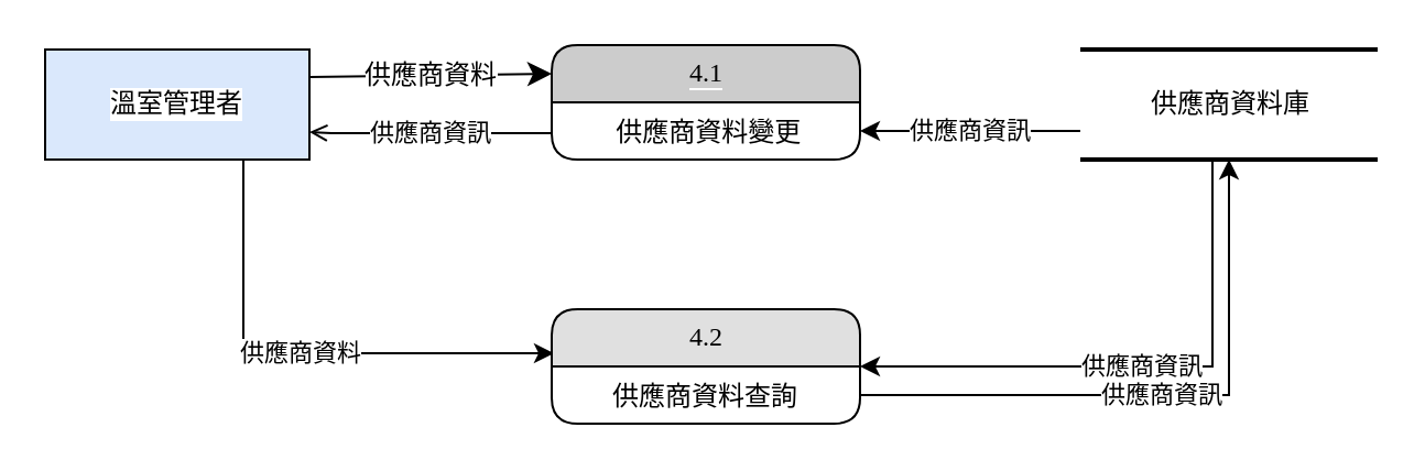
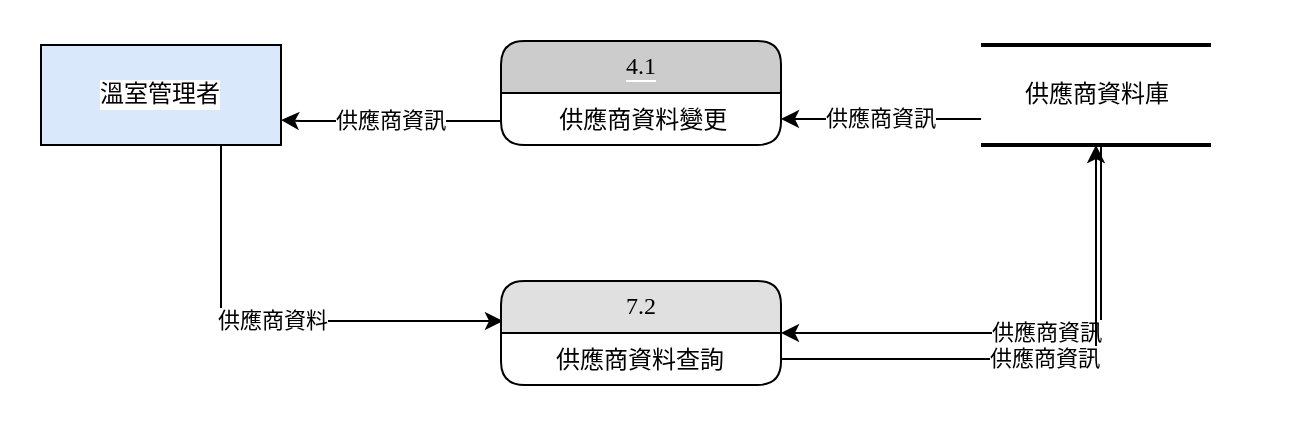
  <mxCell id="0" />
  <mxCell id="1" parent="0" />
  <mxCell id="2" value="供應商資訊" style="edgeStyle=orthogonalEdgeStyle;rounded=0;orthogonalLoop=1;jettySize=auto;html=1;entryX=1;entryY=0.5;entryDx=0;entryDy=0;labelBackgroundColor=#ffffff;" parent="1" source="3" target="11" edge="1"><mxGeometry relative="1" as="geometry"><Array as="points"><mxPoint x="470" y="59" /><mxPoint x="470" y="59" /></Array></mxGeometry></mxCell>
- <mxCell id="3" value="供應商資料庫" style="html=1;rounded=0;shadow=0;comic=0;labelBackgroundColor=#ffffff;strokeWidth=2;fontFamily=Verdana;fontSize=12;align=center;shape=mxgraph.ios7ui.horLines;" parent="1" vertex="1"><mxGeometry x="490" y="22" width="135" height="50" as="geometry" /></mxCell>
- <mxCell id="4" value="供應商資料" style="edgeStyle=none;html=1;labelBackgroundColor=#ffffff;startFill=0;startSize=8;endFill=1;endSize=8;fontFamily=Verdana;fontSize=12;exitX=1;exitY=0.25;exitDx=0;exitDy=0;entryX=0;entryY=0.25;entryDx=0;entryDy=0;" parent="1" source="5" target="10" edge="1"><mxGeometry relative="1" as="geometry" /></mxCell>
+ <mxCell id="3" value="供應商資料庫" style="html=1;rounded=0;shadow=0;comic=0;labelBackgroundColor=#ffffff;strokeWidth=2;fontFamily=Verdana;fontSize=12;align=center;shape=mxgraph.ios7ui.horLines;" parent="1" vertex="1"><mxGeometry x="490" y="22" width="115" height="50" as="geometry" /></mxCell>
  <mxCell id="5" value="&lt;span&gt;溫室管理者&lt;/span&gt;" style="whiteSpace=wrap;html=1;rounded=0;shadow=0;comic=0;labelBackgroundColor=#ffffff;strokeWidth=1;fontFamily=Verdana;fontSize=12;align=center;fillColor=#dae8fc;" parent="1" vertex="1"><mxGeometry x="20" y="22" width="120" height="50" as="geometry" /></mxCell>
- <mxCell id="6" value="供應商資訊" style="edgeStyle=orthogonalEdgeStyle;rounded=0;orthogonalLoop=1;jettySize=auto;html=1;entryX=1;entryY=0.75;entryDx=0;entryDy=0;labelBackgroundColor=#ffffff;endArrow=open;" parent="1" source="11" target="5" edge="1"><mxGeometry relative="1" as="geometry"><Array as="points"><mxPoint x="150" y="60" /><mxPoint x="150" y="60" /></Array></mxGeometry></mxCell>
+ <mxCell id="6" value="供應商資訊" style="edgeStyle=orthogonalEdgeStyle;rounded=0;orthogonalLoop=1;jettySize=auto;html=1;entryX=1;entryY=0.75;entryDx=0;entryDy=0;labelBackgroundColor=#ffffff;" parent="1" source="11" target="5" edge="1"><mxGeometry relative="1" as="geometry"><Array as="points"><mxPoint x="150" y="60" /><mxPoint x="150" y="60" /></Array></mxGeometry></mxCell>
  <mxCell id="7" value="供應商資訊" style="edgeStyle=orthogonalEdgeStyle;rounded=0;orthogonalLoop=1;jettySize=auto;html=1;exitX=0.43;exitY=1;exitDx=0;exitDy=0;exitPerimeter=0;entryX=1;entryY=0.5;entryDx=0;entryDy=0;" parent="1" source="3" target="12" edge="1"><mxGeometry relative="1" as="geometry"><mxPoint x="589.495" y="74" as="sourcePoint" /><Array as="points"><mxPoint x="550" y="72" /><mxPoint x="550" y="166" /></Array></mxGeometry></mxCell>
  <mxCell id="8" value="供應商資料" style="edgeStyle=orthogonalEdgeStyle;rounded=0;orthogonalLoop=1;jettySize=auto;html=1;entryX=0.007;entryY=0.385;entryDx=0;entryDy=0;entryPerimeter=0;exitX=0.75;exitY=1;exitDx=0;exitDy=0;" parent="1" source="5" target="12" edge="1"><mxGeometry relative="1" as="geometry"><Array as="points"><mxPoint x="110" y="160" /></Array><mxPoint x="120" y="90" as="sourcePoint" /></mxGeometry></mxCell>
  <mxCell id="9" value="供應商資訊" style="edgeStyle=orthogonalEdgeStyle;rounded=0;orthogonalLoop=1;jettySize=auto;html=1;" parent="1" source="13" target="3" edge="1"><mxGeometry relative="1" as="geometry"><mxPoint x="70" y="80" as="targetPoint" /></mxGeometry></mxCell>
  <mxCell id="10" value="&lt;span style=&quot;background-color: rgb(204 , 204 , 204)&quot;&gt;4.1&lt;/span&gt;" style="swimlane;html=1;fontStyle=0;childLayout=stackLayout;horizontal=1;startSize=26;fillColor=#CCCCCC;horizontalStack=0;resizeParent=1;resizeLast=0;collapsible=1;marginBottom=0;swimlaneFillColor=#ffffff;align=center;rounded=1;shadow=0;comic=0;labelBackgroundColor=#ffffff;strokeWidth=1;fontFamily=Verdana;fontSize=12" parent="1" vertex="1"><mxGeometry x="250" y="20" width="140" height="52" as="geometry" /></mxCell>
  <mxCell id="11" value="&amp;nbsp;供應商資料變更" style="text;html=1;strokeColor=none;fillColor=none;spacingLeft=4;spacingRight=4;whiteSpace=wrap;overflow=hidden;rotatable=0;points=[[0,0.5],[1,0.5]];portConstraint=eastwest;align=center;labelBackgroundColor=#ffffff;" parent="10" vertex="1"><mxGeometry y="26" width="140" height="26" as="geometry" /></mxCell>
- <mxCell id="12" value="4.2" style="swimlane;html=1;fontStyle=0;childLayout=stackLayout;horizontal=1;startSize=26;fillColor=#e0e0e0;horizontalStack=0;resizeParent=1;resizeLast=0;collapsible=1;marginBottom=0;swimlaneFillColor=#ffffff;align=center;rounded=1;shadow=0;comic=0;labelBackgroundColor=none;strokeWidth=1;fontFamily=Verdana;fontSize=12" parent="1" vertex="1"><mxGeometry x="250" y="140" width="140" height="52" as="geometry" /></mxCell>
+ <mxCell id="12" value="7.2" style="swimlane;html=1;fontStyle=0;childLayout=stackLayout;horizontal=1;startSize=26;fillColor=#e0e0e0;horizontalStack=0;resizeParent=1;resizeLast=0;collapsible=1;marginBottom=0;swimlaneFillColor=#ffffff;align=center;rounded=1;shadow=0;comic=0;labelBackgroundColor=none;strokeWidth=1;fontFamily=Verdana;fontSize=12" parent="1" vertex="1"><mxGeometry x="250" y="140" width="140" height="52" as="geometry" /></mxCell>
  <mxCell id="13" value="供應商資料查詢" style="text;html=1;strokeColor=none;fillColor=none;spacingLeft=4;spacingRight=4;whiteSpace=wrap;overflow=hidden;rotatable=0;points=[[0,0.5],[1,0.5]];portConstraint=eastwest;align=center;" parent="12" vertex="1"><mxGeometry y="26" width="140" height="26" as="geometry" /></mxCell>
